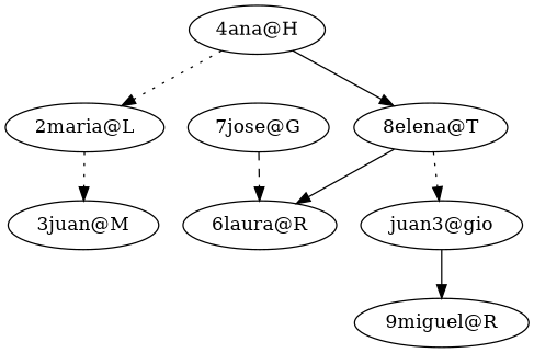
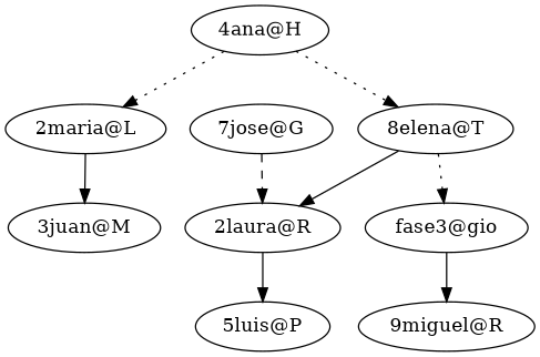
  digraph {
    edge [style=dotted]
    n1 [label="4ana@H"]
    n2 [label="2maria@L"]
    n3 [label="8elena@T"]
    n4 [label="3juan@M"]
-   n5 [label="6laura@R"]
-   n6 [label="juan3@gio"]
+   n5 [label="2laura@R"]
+   n6 [label="fase3@gio"]
+   n7 [label="5luis@P"]
    n8 [label="9miguel@R"]
    n9 [label="7jose@G"]
    n1 -> n2
-   n1 -> n3 [style=solid]
-   n2 -> n4
+   n1 -> n3
+   n2 -> n4 [style=solid]
    n3 -> n5 [style=solid]
    n3 -> n6
+   n5 -> n7 [style=solid]
    n6 -> n8 [style=solid]
    n9 -> n5 [style=dashed]
  }
